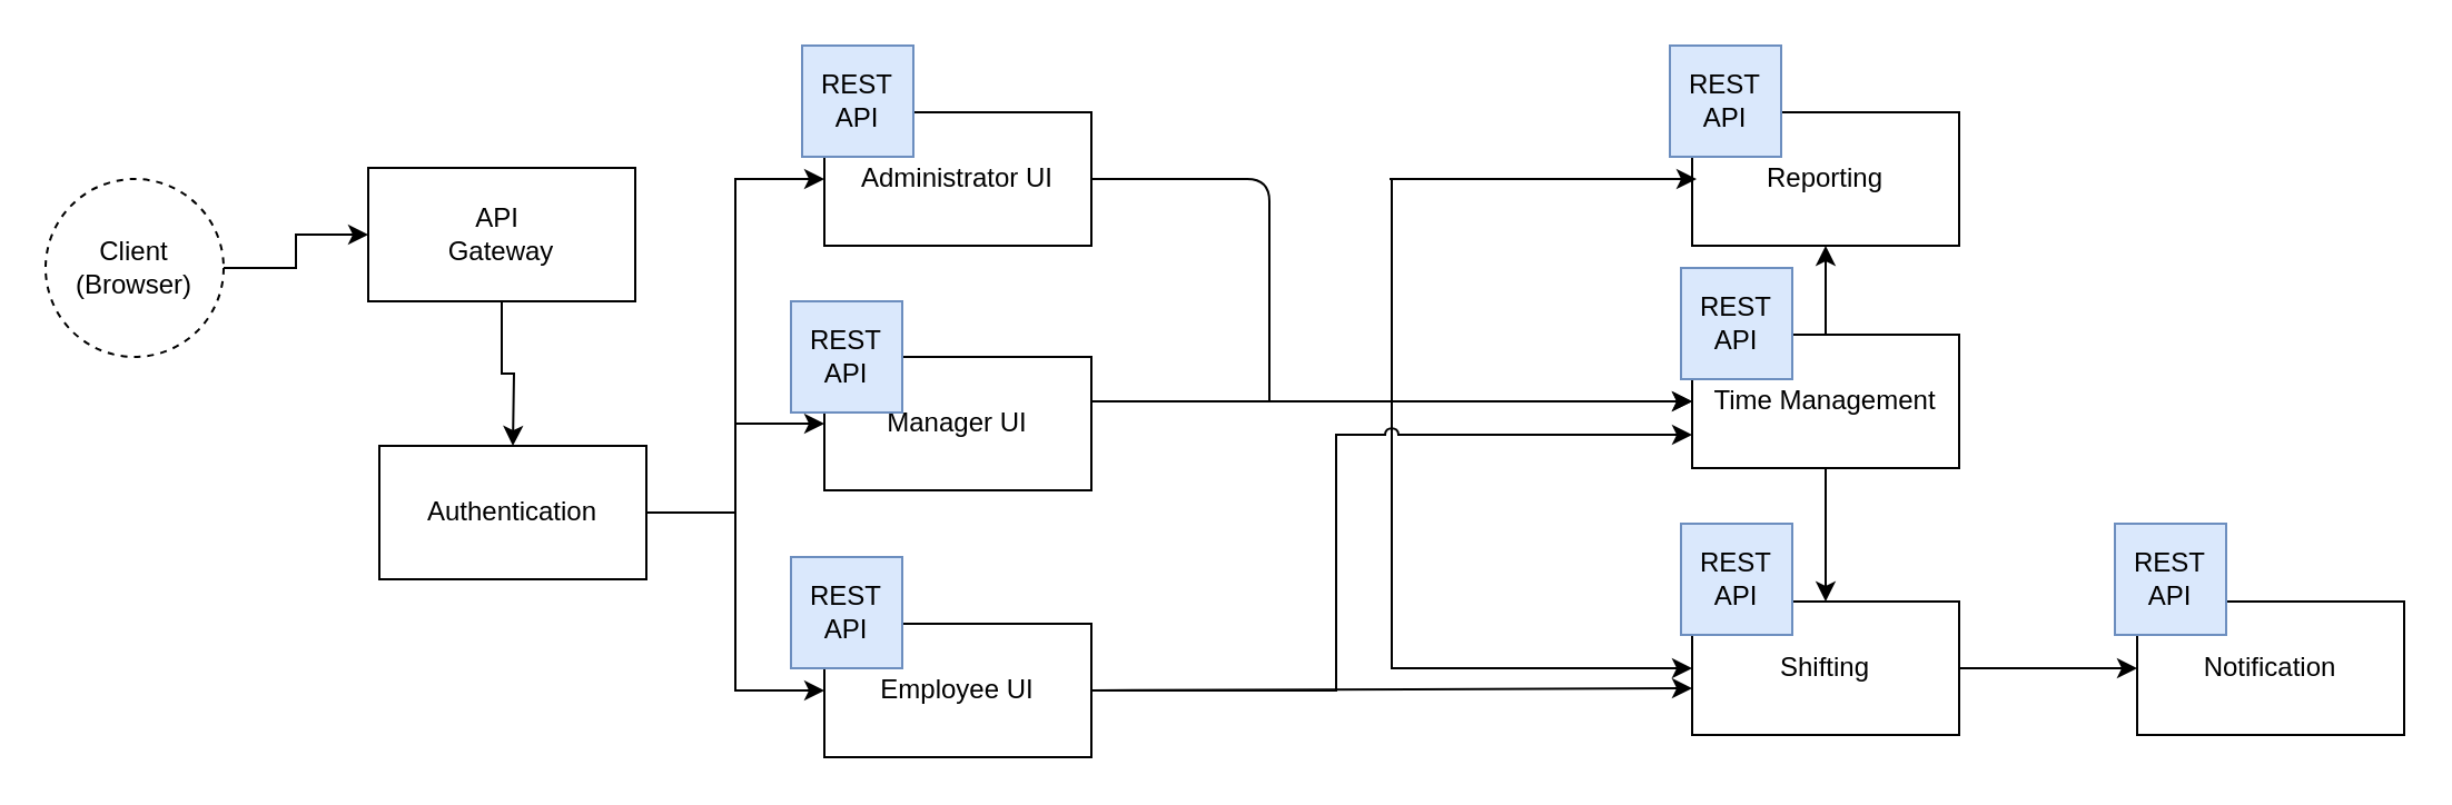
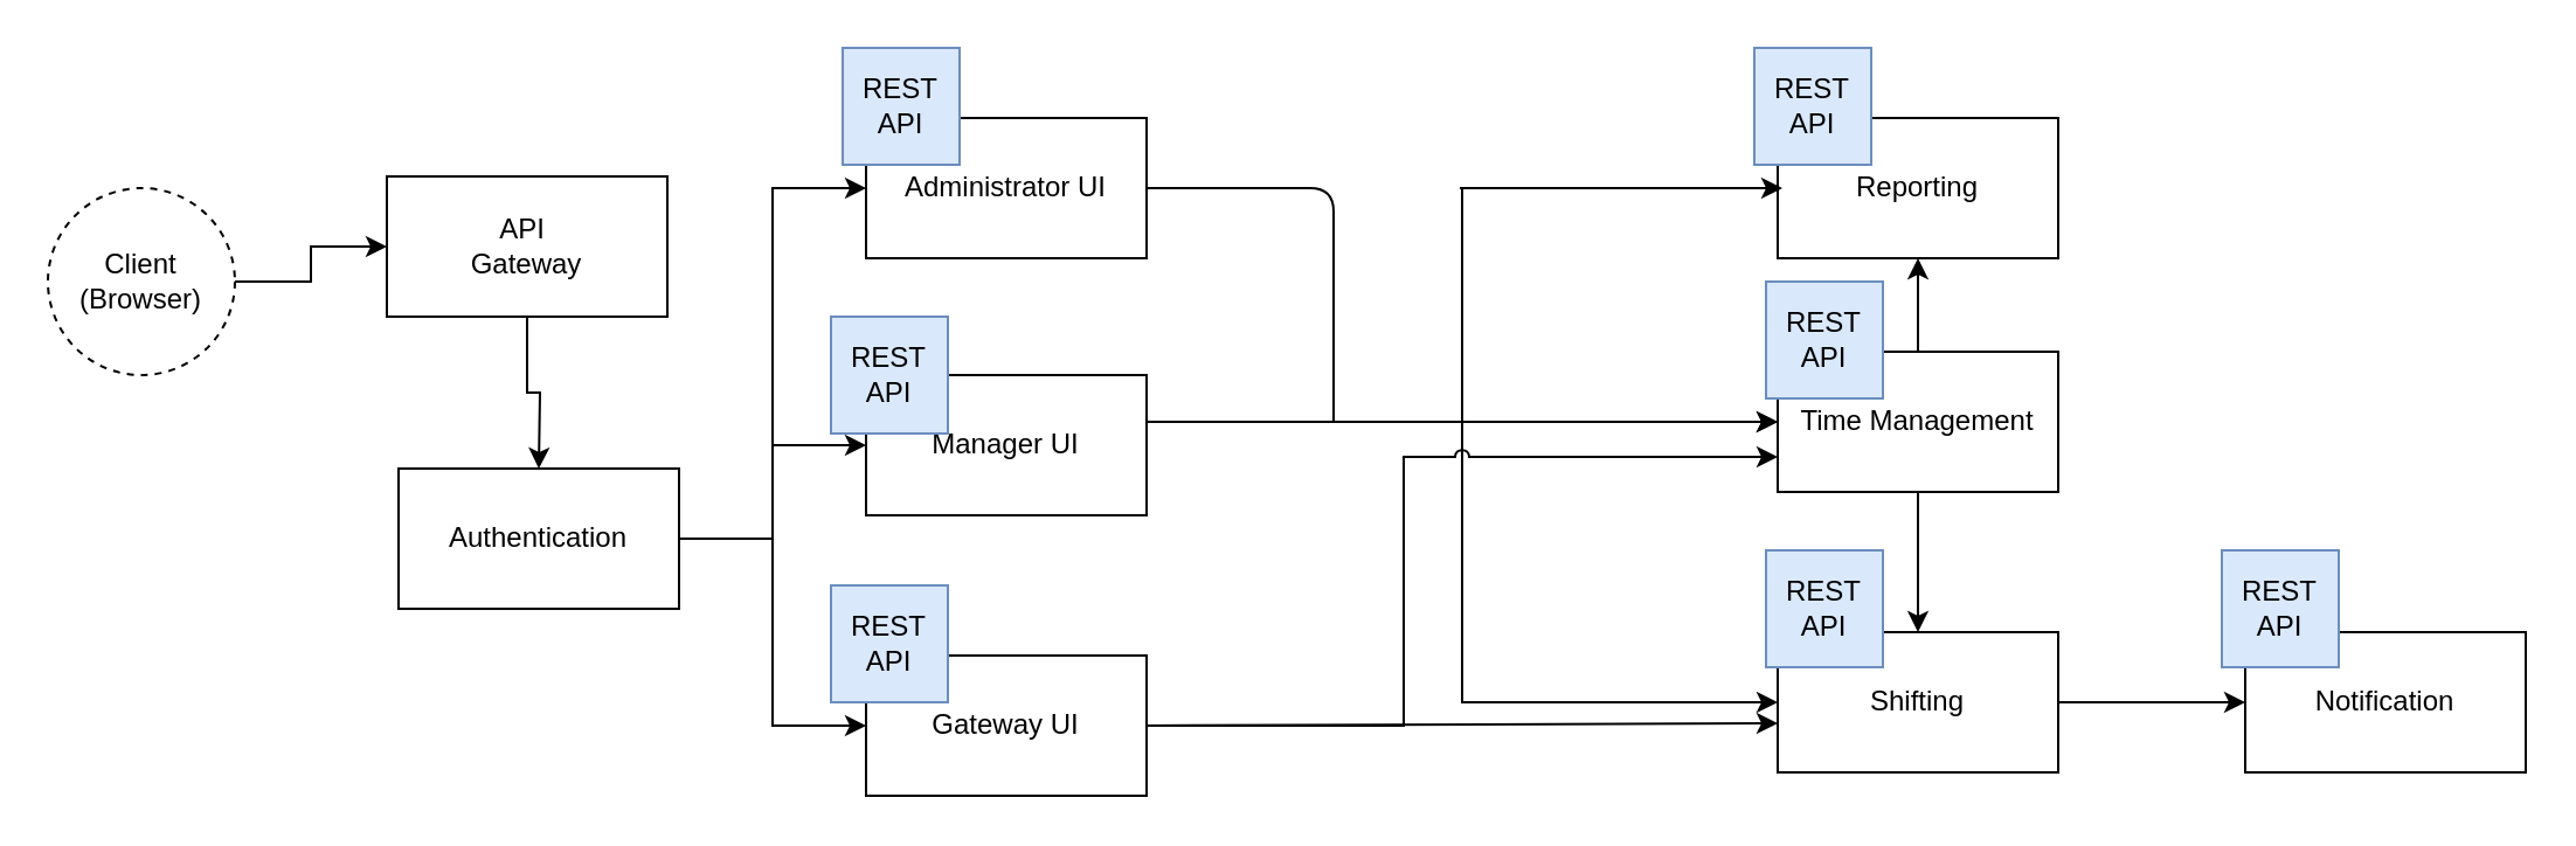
  <mxCell id="0" />
  <mxCell id="1" parent="0" />
  <mxCell id="2" style="edgeStyle=orthogonalEdgeStyle;rounded=0;orthogonalLoop=1;jettySize=auto;html=1;entryX=0;entryY=0.5;entryDx=0;entryDy=0;" edge="1" parent="1" source="3" target="5"><mxGeometry relative="1" as="geometry"><mxPoint x="240" y="120" as="targetPoint" /><Array as="points" /></mxGeometry></mxCell>
  <mxCell id="3" value="Client&lt;br&gt;(Browser)&lt;br&gt;" style="ellipse;whiteSpace=wrap;html=1;aspect=fixed;dashed=1;" vertex="1" parent="1"><mxGeometry x="20" y="80" width="80" height="80" as="geometry" /></mxCell>
  <mxCell id="4" value="" style="edgeStyle=orthogonalEdgeStyle;rounded=0;orthogonalLoop=1;jettySize=auto;html=1;" edge="1" parent="1" source="5"><mxGeometry relative="1" as="geometry"><mxPoint x="230" y="200" as="targetPoint" /></mxGeometry></mxCell>
  <mxCell id="5" value="API&amp;nbsp;&lt;br&gt;Gateway&lt;br&gt;" style="rounded=0;whiteSpace=wrap;html=1;" vertex="1" parent="1"><mxGeometry x="165" y="75" width="120" height="60" as="geometry" /></mxCell>
  <mxCell id="6" style="edgeStyle=orthogonalEdgeStyle;rounded=0;orthogonalLoop=1;jettySize=auto;html=1;entryX=0;entryY=0.5;entryDx=0;entryDy=0;" edge="1" parent="1" source="9" target="12"><mxGeometry relative="1" as="geometry" /></mxCell>
  <mxCell id="7" style="edgeStyle=orthogonalEdgeStyle;rounded=0;orthogonalLoop=1;jettySize=auto;html=1;exitX=1;exitY=0.5;exitDx=0;exitDy=0;entryX=0;entryY=0.5;entryDx=0;entryDy=0;" edge="1" parent="1" source="9" target="15"><mxGeometry relative="1" as="geometry" /></mxCell>
  <mxCell id="8" style="edgeStyle=orthogonalEdgeStyle;rounded=0;orthogonalLoop=1;jettySize=auto;html=1;entryX=0;entryY=0.5;entryDx=0;entryDy=0;" edge="1" parent="1" source="9" target="17"><mxGeometry relative="1" as="geometry" /></mxCell>
  <mxCell id="9" value="Authentication&lt;br&gt;" style="rounded=0;whiteSpace=wrap;html=1;" vertex="1" parent="1"><mxGeometry x="170" y="200" width="120" height="60" as="geometry" /></mxCell>
  <mxCell id="10" style="edgeStyle=orthogonalEdgeStyle;rounded=0;orthogonalLoop=1;jettySize=auto;html=1;entryX=0;entryY=0.5;entryDx=0;entryDy=0;" edge="1" parent="1" target="21"><mxGeometry relative="1" as="geometry"><mxPoint x="625" y="80" as="sourcePoint" /><Array as="points"><mxPoint x="625" y="180" /></Array></mxGeometry></mxCell>
  <mxCell id="11" style="edgeStyle=orthogonalEdgeStyle;rounded=0;orthogonalLoop=1;jettySize=auto;html=1;entryX=0;entryY=0.5;entryDx=0;entryDy=0;" edge="1" parent="1" target="23"><mxGeometry relative="1" as="geometry"><mxPoint x="625" y="80" as="sourcePoint" /><Array as="points"><mxPoint x="625" y="300" /></Array></mxGeometry></mxCell>
  <mxCell id="12" value="Administrator UI" style="rounded=0;whiteSpace=wrap;html=1;" vertex="1" parent="1"><mxGeometry x="370" y="50" width="120" height="60" as="geometry" /></mxCell>
  <mxCell id="13" style="edgeStyle=orthogonalEdgeStyle;rounded=0;jumpStyle=arc;orthogonalLoop=1;jettySize=auto;html=1;entryX=0;entryY=0.65;entryDx=0;entryDy=0;entryPerimeter=0;startArrow=none;startFill=0;endArrow=classic;endFill=1;" edge="1" parent="1" source="15" target="23"><mxGeometry relative="1" as="geometry" /></mxCell>
  <mxCell id="14" style="edgeStyle=orthogonalEdgeStyle;rounded=0;jumpStyle=arc;orthogonalLoop=1;jettySize=auto;html=1;exitX=1;exitY=0.5;exitDx=0;exitDy=0;entryX=0;entryY=0.75;entryDx=0;entryDy=0;startArrow=none;startFill=0;endArrow=classic;endFill=1;" edge="1" parent="1" source="15" target="21"><mxGeometry relative="1" as="geometry"><Array as="points"><mxPoint x="600" y="310" /><mxPoint x="600" y="195" /></Array></mxGeometry></mxCell>
- <mxCell id="15" value="Employee UI" style="rounded=0;whiteSpace=wrap;html=1;" vertex="1" parent="1"><mxGeometry x="370" y="280" width="120" height="60" as="geometry" /></mxCell>
+ <mxCell id="15" value="Gateway UI" style="rounded=0;whiteSpace=wrap;html=1;" vertex="1" parent="1"><mxGeometry x="370" y="280" width="120" height="60" as="geometry" /></mxCell>
  <mxCell id="16" style="edgeStyle=orthogonalEdgeStyle;rounded=0;jumpStyle=none;orthogonalLoop=1;jettySize=auto;html=1;exitX=1;exitY=0.5;exitDx=0;exitDy=0;entryX=0;entryY=0.5;entryDx=0;entryDy=0;" edge="1" parent="1" source="17" target="21"><mxGeometry relative="1" as="geometry"><Array as="points"><mxPoint x="490" y="180" /></Array></mxGeometry></mxCell>
  <mxCell id="17" value="Manager UI" style="rounded=0;whiteSpace=wrap;html=1;" vertex="1" parent="1"><mxGeometry x="370" y="160" width="120" height="60" as="geometry" /></mxCell>
  <mxCell id="18" value="" style="edgeStyle=orthogonalEdgeStyle;rounded=0;orthogonalLoop=1;jettySize=auto;html=1;exitX=1;exitY=0.5;exitDx=0;exitDy=0;" edge="1" parent="1" source="23" target="24"><mxGeometry relative="1" as="geometry" /></mxCell>
  <mxCell id="19" value="" style="edgeStyle=orthogonalEdgeStyle;rounded=0;jumpStyle=arc;orthogonalLoop=1;jettySize=auto;html=1;startArrow=none;startFill=0;endArrow=classic;endFill=1;" edge="1" parent="1" source="21" target="22"><mxGeometry relative="1" as="geometry" /></mxCell>
  <mxCell id="20" value="" style="edgeStyle=orthogonalEdgeStyle;rounded=0;jumpStyle=arc;orthogonalLoop=1;jettySize=auto;html=1;startArrow=none;startFill=0;endArrow=classic;endFill=1;" edge="1" parent="1" source="21" target="23"><mxGeometry relative="1" as="geometry" /></mxCell>
  <mxCell id="21" value="Time Management" style="rounded=0;whiteSpace=wrap;html=1;" vertex="1" parent="1"><mxGeometry x="760" y="150" width="120" height="60" as="geometry" /></mxCell>
  <mxCell id="22" value="Reporting" style="rounded=0;whiteSpace=wrap;html=1;" vertex="1" parent="1"><mxGeometry x="760" y="50" width="120" height="60" as="geometry" /></mxCell>
  <mxCell id="23" value="Shifting" style="rounded=0;whiteSpace=wrap;html=1;" vertex="1" parent="1"><mxGeometry x="760" y="270" width="120" height="60" as="geometry" /></mxCell>
  <mxCell id="24" value="Notification" style="rounded=0;whiteSpace=wrap;html=1;" vertex="1" parent="1"><mxGeometry x="960" y="270" width="120" height="60" as="geometry" /></mxCell>
  <mxCell id="25" value="" style="endArrow=none;html=1;entryX=1;entryY=0.5;entryDx=0;entryDy=0;" edge="1" parent="1" target="12"><mxGeometry width="50" height="50" relative="1" as="geometry"><mxPoint x="570" y="180" as="sourcePoint" /><mxPoint x="570" y="80" as="targetPoint" /><Array as="points"><mxPoint x="570" y="80" /></Array></mxGeometry></mxCell>
  <mxCell id="26" value="" style="endArrow=none;html=1;exitX=0;exitY=0.5;exitDx=0;exitDy=0;endFill=0;startArrow=classic;startFill=1;" edge="1" parent="1"><mxGeometry width="50" height="50" relative="1" as="geometry"><mxPoint x="762" y="80" as="sourcePoint" /><mxPoint x="624" y="80" as="targetPoint" /></mxGeometry></mxCell>
  <mxCell id="27" value="REST API" style="rounded=0;whiteSpace=wrap;html=1;fillColor=#dae8fc;strokeColor=#6c8ebf;" vertex="1" parent="1"><mxGeometry x="750" y="20" width="50" height="50" as="geometry" /></mxCell>
  <mxCell id="28" value="REST API" style="rounded=0;whiteSpace=wrap;html=1;fillColor=#dae8fc;strokeColor=#6c8ebf;" vertex="1" parent="1"><mxGeometry x="950" y="235" width="50" height="50" as="geometry" /></mxCell>
  <mxCell id="29" value="REST API" style="rounded=0;whiteSpace=wrap;html=1;fillColor=#dae8fc;strokeColor=#6c8ebf;" vertex="1" parent="1"><mxGeometry x="755" y="235" width="50" height="50" as="geometry" /></mxCell>
  <mxCell id="30" value="REST API" style="rounded=0;whiteSpace=wrap;html=1;fillColor=#dae8fc;strokeColor=#6c8ebf;" vertex="1" parent="1"><mxGeometry x="755" y="120" width="50" height="50" as="geometry" /></mxCell>
  <mxCell id="31" value="REST API" style="rounded=0;whiteSpace=wrap;html=1;fillColor=#dae8fc;strokeColor=#6c8ebf;" vertex="1" parent="1"><mxGeometry x="360" y="20" width="50" height="50" as="geometry" /></mxCell>
  <mxCell id="32" value="REST API" style="rounded=0;whiteSpace=wrap;html=1;fillColor=#dae8fc;strokeColor=#6c8ebf;" vertex="1" parent="1"><mxGeometry x="355" y="250" width="50" height="50" as="geometry" /></mxCell>
  <mxCell id="33" value="REST API" style="rounded=0;whiteSpace=wrap;html=1;fillColor=#dae8fc;strokeColor=#6c8ebf;" vertex="1" parent="1"><mxGeometry x="355" y="135" width="50" height="50" as="geometry" /></mxCell>
